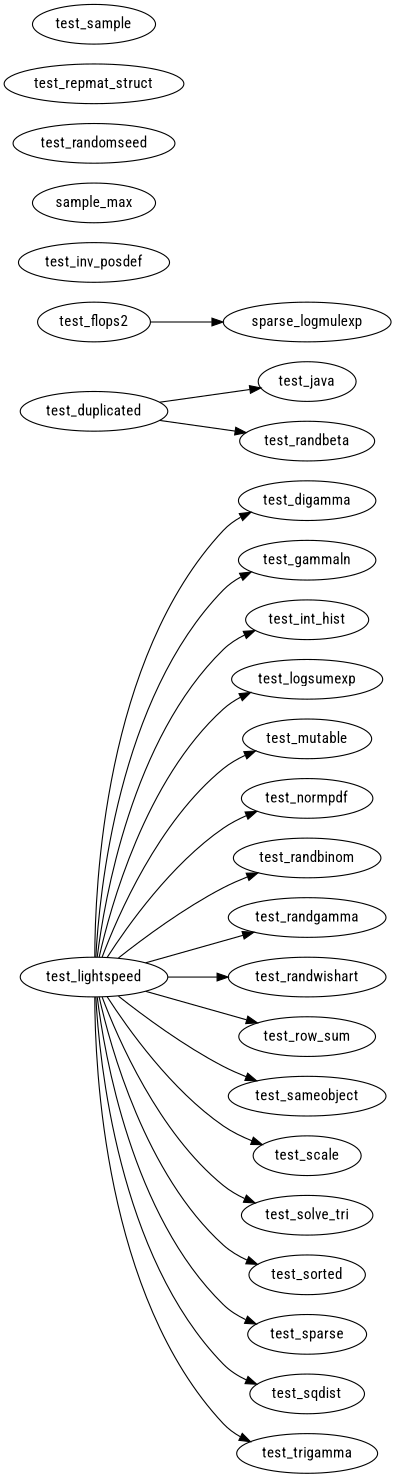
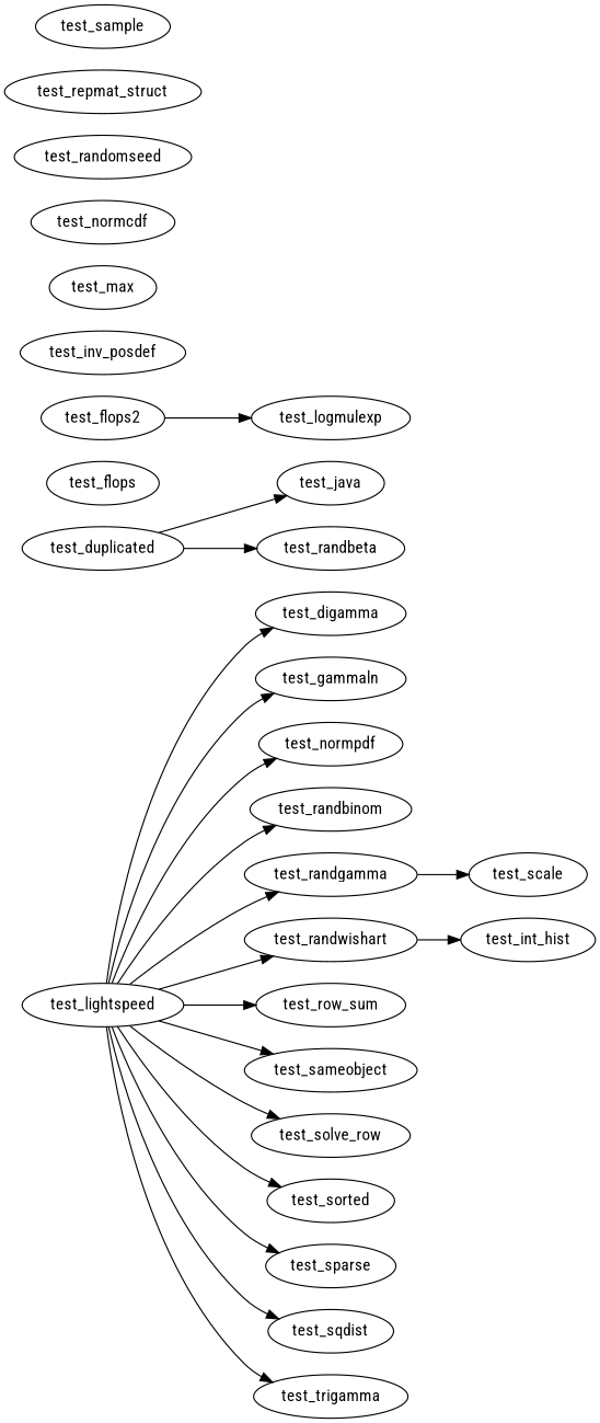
  digraph {
    fontname="Roboto Condensed"
    rankdir=LR
    node [fontname="Roboto Condensed"]
    edge [fontname="Roboto Condensed"]
    test_lightspeed
    test_digamma
    test_gammaln
    test_int_hist
-   test_logsumexp
-   test_mutable
    test_normpdf
    test_randbinom
    test_randgamma
    test_randwishart
    test_row_sum
    test_sameobject
    test_scale
-   test_solve_tri
+   test_solve_tri [label=test_solve_row]
    test_sorted
    test_sparse
    test_sqdist
    test_trigamma
    test_duplicated
    test_java
    test_randbeta
+   test_flops
    test_flops2
-   test_logmulexp [label=sparse_logmulexp]
+   test_logmulexp
    test_inv_posdef
-   test_max [label=sample_max]
+   test_max
+   test_normcdf
    test_randomseed
    test_repmat_struct
    test_sample
    test_lightspeed -> test_digamma
    test_lightspeed -> test_gammaln
-   test_lightspeed -> test_int_hist
-   test_lightspeed -> test_logsumexp
-   test_lightspeed -> test_mutable
+   test_randwishart -> test_int_hist
    test_lightspeed -> test_normpdf
    test_lightspeed -> test_randbinom
    test_lightspeed -> test_randgamma
    test_lightspeed -> test_randwishart
    test_lightspeed -> test_row_sum
    test_lightspeed -> test_sameobject
-   test_lightspeed -> test_scale
+   test_randgamma -> test_scale
    test_lightspeed -> test_solve_tri
    test_lightspeed -> test_sorted
    test_lightspeed -> test_sparse
    test_lightspeed -> test_sqdist
    test_lightspeed -> test_trigamma
    test_duplicated -> test_java
    test_duplicated -> test_randbeta
    test_flops2 -> test_logmulexp
  }
